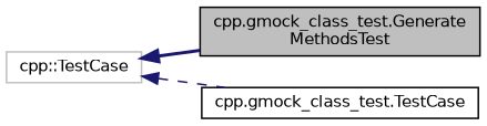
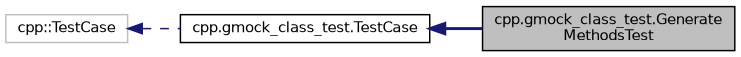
  digraph {
    rankdir=LR
    node [color=black fillcolor=white fontname=Helvetica fontsize=10 shape=record style=filled]
    edge [color=midnightblue dir=back fontname=Helvetica fontsize=10 labelfontname=Helvetica labelfontsize=10]
    n1 [fillcolor=grey75 fontcolor=black height=0.2 label="cpp.gmock_class_test.Generate\lMethodsTest" width=0.4]
    n2 [height=0.2 label="cpp.gmock_class_test.TestCase" width=0.4]
    n3 [color=grey75 height=0.2 label="cpp::TestCase" width=0.4]
-   n3 -> n1 [style=bold]
+   n2 -> n1 [style=bold]
    n3 -> n2 [style=dashed]
  }
